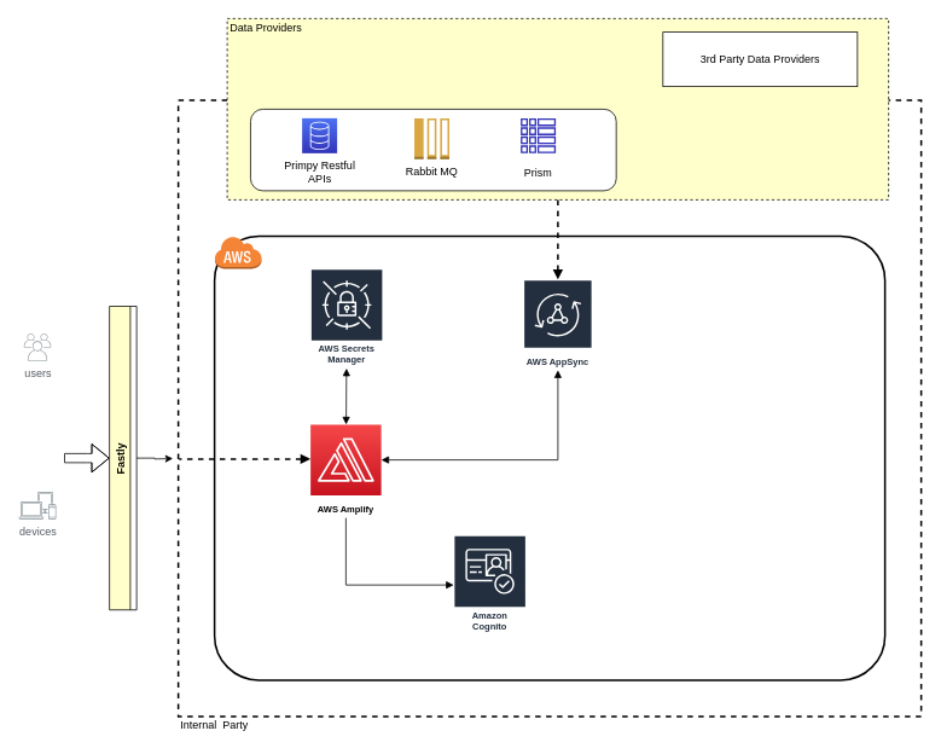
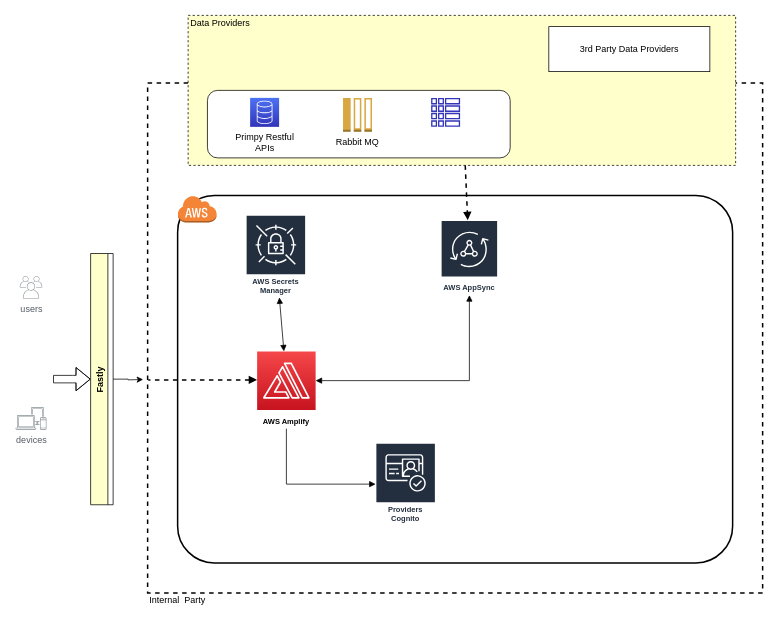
  <mxCell id="0" />
  <mxCell id="1" parent="0" />
  <mxCell id="2" value="" style="group" vertex="1" connectable="0" parent="1"><mxGeometry x="186" y="110" width="830" height="700" as="geometry" /></mxCell>
  <mxCell id="3" value="" style="rounded=0;whiteSpace=wrap;html=1;dashed=1;fillColor=none;strokeWidth=2;" vertex="1" parent="2"><mxGeometry x="10" width="820" height="680" as="geometry" /></mxCell>
  <mxCell id="4" value="Internal&amp;nbsp; Party" style="text;html=1;strokeColor=none;fillColor=none;align=center;verticalAlign=middle;whiteSpace=wrap;rounded=0;dashed=1;" vertex="1" parent="2"><mxGeometry y="680" width="100" height="20" as="geometry" /></mxCell>
  <mxCell id="5" value="" style="group" vertex="1" connectable="0" parent="2"><mxGeometry x="50" y="150" width="740" height="490" as="geometry" /></mxCell>
  <mxCell id="6" value="" style="rounded=1;arcSize=10;dashed=0;fillColor=none;gradientColor=none;strokeWidth=2;shadow=0;" vertex="1" parent="5"><mxGeometry width="740" height="490" as="geometry" /></mxCell>
  <mxCell id="7" value="" style="dashed=0;html=1;shape=mxgraph.aws3.cloud;fillColor=#F58536;gradientColor=none;dashed=0;rounded=0;shadow=0;strokeWidth=1;" vertex="1" parent="5"><mxGeometry width="52" height="36" as="geometry" /></mxCell>
- <mxCell id="8" value="AWS AppSync" style="outlineConnect=0;fontColor=#232F3E;gradientColor=none;strokeColor=#ffffff;fillColor=#232F3E;dashed=0;verticalLabelPosition=middle;verticalAlign=bottom;align=center;html=1;whiteSpace=wrap;fontSize=10;fontStyle=1;spacing=3;shape=mxgraph.aws4.productIcon;prIcon=mxgraph.aws4.appsync;rounded=0;shadow=0;" vertex="1" parent="5"><mxGeometry x="341" y="48" width="76" height="100" as="geometry" /></mxCell>
+ <mxCell id="8" value="AWS AppSync" style="outlineConnect=0;fontColor=#232F3E;gradientColor=none;strokeColor=#ffffff;fillColor=#232F3E;dashed=0;verticalLabelPosition=middle;verticalAlign=bottom;align=center;html=1;whiteSpace=wrap;fontSize=10;fontStyle=1;spacing=3;shape=mxgraph.aws4.productIcon;prIcon=mxgraph.aws4.appsync;rounded=0;shadow=0;" vertex="1" parent="5"><mxGeometry x="351" y="33" width="76" height="100" as="geometry" /></mxCell>
  <mxCell id="9" style="edgeStyle=none;rounded=0;orthogonalLoop=1;jettySize=auto;html=1;fontSize=10;startArrow=block;startFill=1;endArrow=block;endFill=1;strokeWidth=1;" edge="1" parent="5" source="10" target="15"><mxGeometry relative="1" as="geometry" /></mxCell>
- <mxCell id="10" value="AWS Secrets Manager" style="outlineConnect=0;fontColor=#232F3E;gradientColor=none;strokeColor=#ffffff;fillColor=#232F3E;dashed=0;verticalLabelPosition=middle;verticalAlign=bottom;align=center;html=1;whiteSpace=wrap;fontSize=10;fontStyle=1;spacing=3;shape=mxgraph.aws4.productIcon;prIcon=mxgraph.aws4.secrets_manager;rounded=0;shadow=0;" vertex="1" parent="5"><mxGeometry x="106" y="36" width="80" height="110" as="geometry" /></mxCell>
+ <mxCell id="10" value="AWS Secrets Manager" style="outlineConnect=0;fontColor=#232F3E;gradientColor=none;strokeColor=#ffffff;fillColor=#232F3E;dashed=0;verticalLabelPosition=middle;verticalAlign=bottom;align=center;html=1;whiteSpace=wrap;fontSize=10;fontStyle=1;spacing=3;shape=mxgraph.aws4.productIcon;prIcon=mxgraph.aws4.secrets_manager;rounded=0;shadow=0;" vertex="1" parent="5"><mxGeometry x="91" y="26" width="80" height="110" as="geometry" /></mxCell>
  <mxCell id="11" style="edgeStyle=orthogonalEdgeStyle;rounded=0;orthogonalLoop=1;jettySize=auto;html=1;entryX=0.5;entryY=1;entryDx=0;entryDy=0;fontSize=10;startArrow=block;startFill=1;endArrow=none;endFill=1;strokeWidth=1;" edge="1" parent="5" source="12" target="16"><mxGeometry relative="1" as="geometry" /></mxCell>
- <mxCell id="12" value="Amazon Cognito" style="outlineConnect=0;fontColor=#232F3E;gradientColor=none;strokeColor=#ffffff;fillColor=#232F3E;dashed=0;verticalLabelPosition=middle;verticalAlign=bottom;align=center;html=1;whiteSpace=wrap;fontSize=10;fontStyle=1;spacing=3;shape=mxgraph.aws4.productIcon;prIcon=mxgraph.aws4.cognito;rounded=0;shadow=0;" vertex="1" parent="5"><mxGeometry x="264" y="330" width="80" height="110" as="geometry" /></mxCell>
+ <mxCell id="12" value="Providers Cognito" style="outlineConnect=0;fontColor=#232F3E;gradientColor=none;strokeColor=#ffffff;fillColor=#232F3E;dashed=0;verticalLabelPosition=middle;verticalAlign=bottom;align=center;html=1;whiteSpace=wrap;fontSize=10;fontStyle=1;spacing=3;shape=mxgraph.aws4.productIcon;prIcon=mxgraph.aws4.cognito;rounded=0;shadow=0;" vertex="1" parent="5"><mxGeometry x="264" y="330" width="80" height="110" as="geometry" /></mxCell>
  <mxCell id="13" value="" style="group" vertex="1" connectable="0" parent="5"><mxGeometry x="106" y="208" width="78" height="103" as="geometry" /></mxCell>
  <mxCell id="14" value="" style="group" vertex="1" connectable="0" parent="13"><mxGeometry width="78" height="103" as="geometry" /></mxCell>
  <mxCell id="15" value="" style="points=[[0,0,0],[0.25,0,0],[0.5,0,0],[0.75,0,0],[1,0,0],[0,1,0],[0.25,1,0],[0.5,1,0],[0.75,1,0],[1,1,0],[0,0.25,0],[0,0.5,0],[0,0.75,0],[1,0.25,0],[1,0.5,0],[1,0.75,0]];outlineConnect=0;fontColor=#232F3E;gradientColor=#F54749;gradientDirection=north;fillColor=#C7131F;strokeColor=#ffffff;dashed=0;verticalLabelPosition=bottom;verticalAlign=top;align=center;html=1;fontSize=12;fontStyle=0;aspect=fixed;shape=mxgraph.aws4.resourceIcon;resIcon=mxgraph.aws4.amplify;rounded=0;shadow=0;" vertex="1" parent="14"><mxGeometry width="78" height="78" as="geometry" /></mxCell>
  <mxCell id="16" value="AWS Amplify" style="text;html=1;strokeColor=none;fillColor=none;align=center;verticalAlign=middle;whiteSpace=wrap;rounded=0;shadow=0;fontStyle=1;fontSize=10;" vertex="1" parent="14"><mxGeometry x="4" y="83" width="70" height="20" as="geometry" /></mxCell>
  <mxCell id="17" style="edgeStyle=orthogonalEdgeStyle;rounded=0;orthogonalLoop=1;jettySize=auto;html=1;fontSize=10;startArrow=block;startFill=1;endArrow=block;endFill=1;strokeWidth=1;" edge="1" parent="5" source="15" target="8"><mxGeometry relative="1" as="geometry" /></mxCell>
  <mxCell id="18" style="edgeStyle=none;rounded=0;orthogonalLoop=1;jettySize=auto;html=1;fontSize=10;startArrow=block;startFill=1;endArrow=none;endFill=0;entryX=0.001;entryY=0.584;entryDx=0;entryDy=0;entryPerimeter=0;dashed=1;strokeWidth=2;" edge="1" parent="2"><mxGeometry relative="1" as="geometry"><mxPoint x="10.82" y="396.12" as="targetPoint" /><mxPoint x="156" y="396.025" as="sourcePoint" /></mxGeometry></mxCell>
  <mxCell id="19" value="" style="group" vertex="1" connectable="0" parent="1"><mxGeometry x="250" y="20" width="730" height="200" as="geometry" /></mxCell>
  <mxCell id="20" value="" style="group" vertex="1" connectable="0" parent="19"><mxGeometry width="730" height="200" as="geometry" /></mxCell>
  <mxCell id="21" value="" style="rounded=0;whiteSpace=wrap;html=1;dashed=1;shadow=0;fillColor=#FFFFCC;" vertex="1" parent="20"><mxGeometry width="730" height="200" as="geometry" /></mxCell>
  <mxCell id="22" value="Data Providers" style="text;html=1;strokeColor=none;fillColor=none;align=center;verticalAlign=middle;whiteSpace=wrap;rounded=0;dashed=1;" vertex="1" parent="20"><mxGeometry width="85.882" height="20" as="geometry" /></mxCell>
  <mxCell id="23" value="3rd Party Data Providers" style="whiteSpace=wrap;html=1;rounded=0;" vertex="1" parent="19"><mxGeometry x="480.941" y="15" width="214.706" height="60" as="geometry" /></mxCell>
  <mxCell id="24" value="" style="group" vertex="1" connectable="0" parent="19"><mxGeometry x="25.765" y="100" width="403.647" height="90" as="geometry" /></mxCell>
  <mxCell id="25" value="" style="rounded=1;whiteSpace=wrap;html=1;" vertex="1" parent="24"><mxGeometry width="403.647" height="90" as="geometry" /></mxCell>
  <mxCell id="26" value="" style="group" vertex="1" connectable="0" parent="24"><mxGeometry x="25.765" y="10" width="100.912" height="69" as="geometry" /></mxCell>
  <mxCell id="27" value="" style="points=[[0,0,0],[0.25,0,0],[0.5,0,0],[0.75,0,0],[1,0,0],[0,1,0],[0.25,1,0],[0.5,1,0],[0.75,1,0],[1,1,0],[0,0.25,0],[0,0.5,0],[0,0.75,0],[1,0.25,0],[1,0.5,0],[1,0.75,0]];outlineConnect=0;fontColor=#232F3E;gradientColor=#4D72F3;gradientDirection=north;fillColor=#3334B9;strokeColor=#ffffff;dashed=0;verticalLabelPosition=bottom;verticalAlign=top;align=center;html=1;fontSize=12;fontStyle=0;aspect=fixed;shape=mxgraph.aws4.resourceIcon;resIcon=mxgraph.aws4.database;" vertex="1" parent="26"><mxGeometry x="31.132" width="38.647" height="38.647" as="geometry" /></mxCell>
  <mxCell id="28" value="Primpy Restful APIs" style="text;html=1;strokeColor=none;fillColor=none;align=center;verticalAlign=middle;whiteSpace=wrap;rounded=0;dashed=1;" vertex="1" parent="26"><mxGeometry y="49" width="100.912" height="20" as="geometry" /></mxCell>
  <mxCell id="29" value="" style="group" vertex="1" connectable="0" parent="24"><mxGeometry x="157.165" y="10" width="85.882" height="69" as="geometry" /></mxCell>
  <mxCell id="30" value="" style="group" vertex="1" connectable="0" parent="29"><mxGeometry width="85.882" height="69" as="geometry" /></mxCell>
  <mxCell id="31" value="" style="outlineConnect=0;dashed=0;verticalLabelPosition=bottom;verticalAlign=top;align=center;html=1;shape=mxgraph.aws3.message;fillColor=#D9A741;gradientColor=none;" vertex="1" parent="30"><mxGeometry x="23.618" width="38.647" height="45" as="geometry" /></mxCell>
  <mxCell id="32" value="Rabbit MQ" style="text;html=1;strokeColor=none;fillColor=none;align=center;verticalAlign=middle;whiteSpace=wrap;rounded=0;dashed=1;" vertex="1" parent="30"><mxGeometry y="49" width="85.882" height="20" as="geometry" /></mxCell>
  <mxCell id="33" value="" style="group" vertex="1" connectable="0" parent="24"><mxGeometry x="267.094" y="10" width="100.912" height="69.5" as="geometry" /></mxCell>
  <mxCell id="34" value="" style="outlineConnect=0;fontColor=#232F3E;gradientColor=none;fillColor=#3334B9;strokeColor=none;dashed=0;verticalLabelPosition=bottom;verticalAlign=top;align=center;html=1;fontSize=12;fontStyle=0;aspect=fixed;pointerEvents=1;shape=mxgraph.aws4.global_secondary_index;" vertex="1" parent="33"><mxGeometry x="31.132" width="38.647" height="38.647" as="geometry" /></mxCell>
- <mxCell id="35" value="Prism" style="text;html=1;strokeColor=none;fillColor=none;align=center;verticalAlign=middle;whiteSpace=wrap;rounded=0;dashed=1;" vertex="1" parent="33"><mxGeometry y="49.5" width="100.912" height="20" as="geometry" /></mxCell>
  <mxCell id="36" value="" style="group" vertex="1" connectable="0" parent="1"><mxGeometry x="20" y="337.5" width="170" height="335" as="geometry" /></mxCell>
  <mxCell id="37" value="users" style="outlineConnect=0;gradientColor=none;fontColor=#545B64;strokeColor=none;fillColor=#879196;dashed=0;verticalLabelPosition=bottom;verticalAlign=top;align=center;html=1;fontSize=12;fontStyle=0;aspect=fixed;shape=mxgraph.aws4.illustration_users;pointerEvents=1" vertex="1" parent="36"><mxGeometry x="5.55" y="30" width="30" height="30" as="geometry" /></mxCell>
  <mxCell id="38" value="devices" style="outlineConnect=0;gradientColor=none;fontColor=#545B64;strokeColor=none;fillColor=#879196;dashed=0;verticalLabelPosition=bottom;verticalAlign=top;align=center;html=1;fontSize=12;fontStyle=0;aspect=fixed;shape=mxgraph.aws4.illustration_devices;pointerEvents=1" vertex="1" parent="36"><mxGeometry y="205" width="41.1" height="30" as="geometry" /></mxCell>
  <mxCell id="39" value="" style="edgeStyle=orthogonalEdgeStyle;rounded=0;orthogonalLoop=1;jettySize=auto;html=1;" edge="1" parent="36" source="41"><mxGeometry relative="1" as="geometry"><mxPoint x="170" y="168" as="targetPoint" /></mxGeometry></mxCell>
  <mxCell id="40" style="edgeStyle=orthogonalEdgeStyle;shape=flexArrow;rounded=0;orthogonalLoop=1;jettySize=auto;html=1;startArrow=block;endArrow=none;endFill=0;" edge="1" parent="36" source="41"><mxGeometry relative="1" as="geometry"><mxPoint x="50" y="167.5" as="targetPoint" /></mxGeometry></mxCell>
  <mxCell id="41" value="Fastly" style="swimlane;horizontal=0;rounded=0;shadow=0;strokeWidth=1;fillColor=#FFFFCC;" vertex="1" parent="36"><mxGeometry x="100" width="30" height="335" as="geometry"><mxRectangle x="140" y="245" width="30" height="60" as="alternateBounds" /></mxGeometry></mxCell>
  <mxCell id="42" style="rounded=0;orthogonalLoop=1;jettySize=auto;html=1;startArrow=none;endArrow=block;endFill=1;startFill=0;dashed=1;strokeWidth=2;" edge="1" parent="1" source="21" target="8"><mxGeometry relative="1" as="geometry" /></mxCell>
